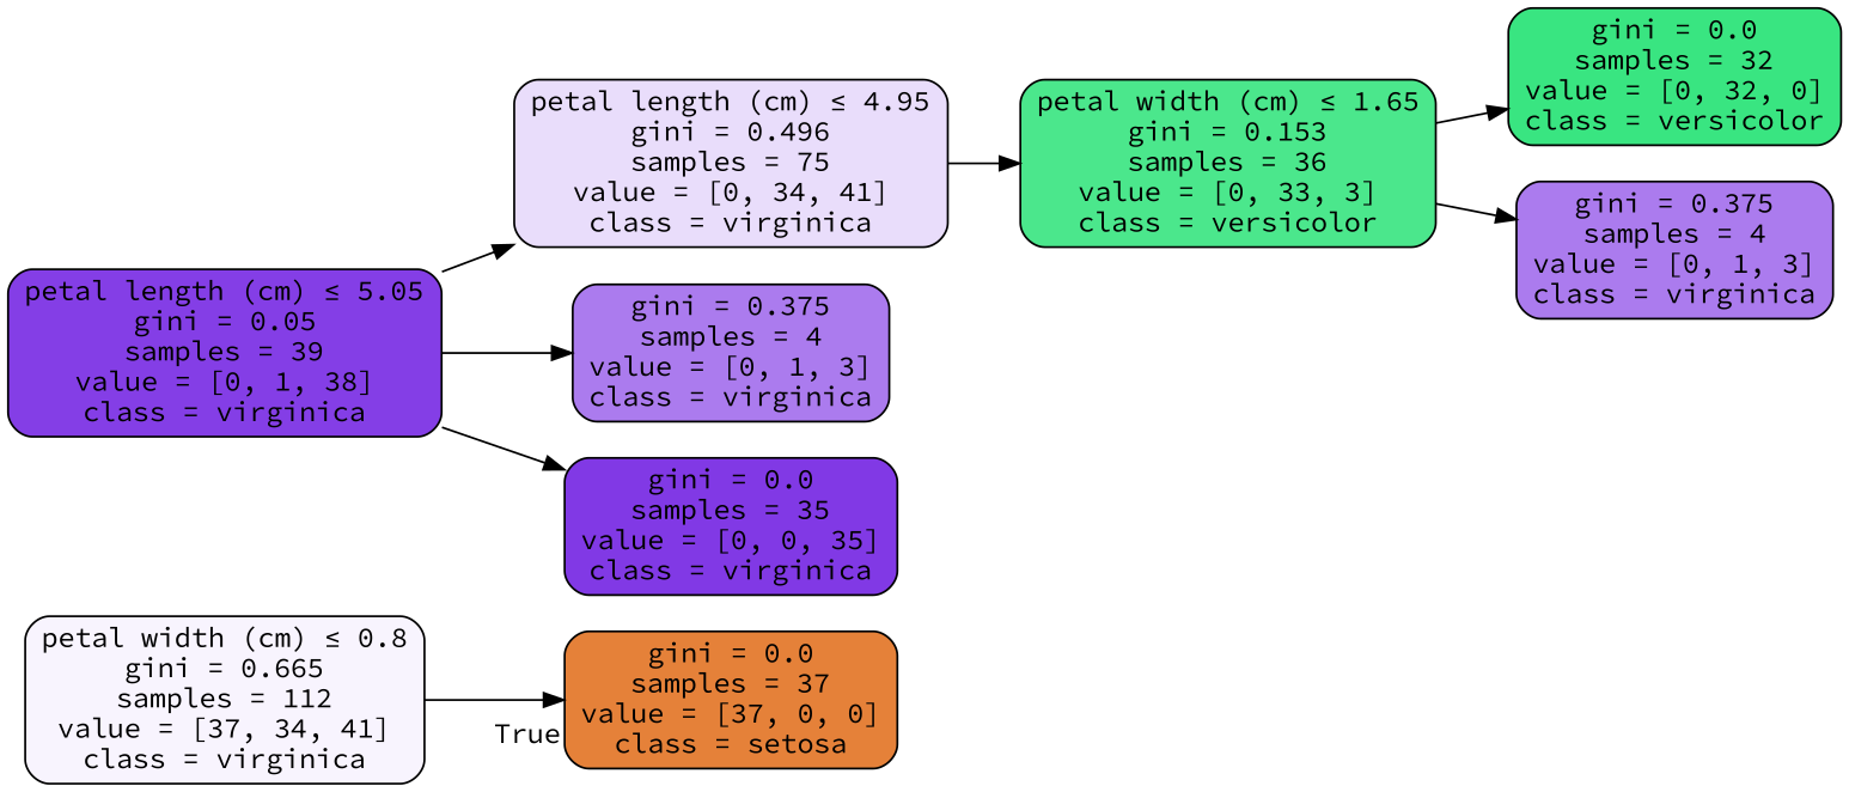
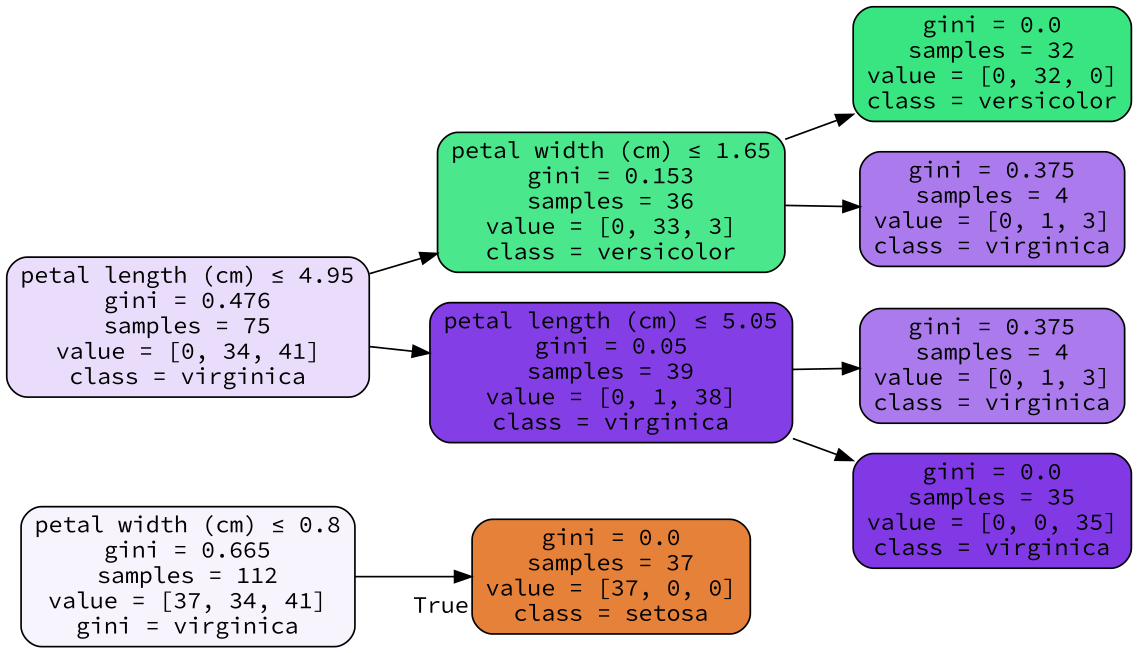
  digraph {
    fontname="Source Code Pro"
    rankdir=LR
    node [color=black fillcolor="#ab7bee" fontname="Source Code Pro" shape=box style="filled, rounded"]
    edge [fontname="Source Code Pro"]
-   n1 [fillcolor="#f8f4fe" label=<petal width (cm) &le; 0.8<br/>gini = 0.665<br/>samples = 112<br/>value = [37, 34, 41]<br/>class = virginica>]
+   n1 [fillcolor="#f8f4fe" label=<petal width (cm) &le; 0.8<br/>gini = 0.665<br/>samples = 112<br/>value = [37, 34, 41]<br/>gini = virginica>]
    n2 [fillcolor="#e58139" label=<gini = 0.0<br/>samples = 37<br/>value = [37, 0, 0]<br/>class = setosa>]
-   n3 [fillcolor="#e9ddfb" label=<petal length (cm) &le; 4.95<br/>gini = 0.496<br/>samples = 75<br/>value = [0, 34, 41]<br/>class = virginica>]
+   n3 [fillcolor="#e9ddfb" label=<petal length (cm) &le; 4.95<br/>gini = 0.476<br/>samples = 75<br/>value = [0, 34, 41]<br/>class = virginica>]
    n4 [fillcolor="#4be78c" label=<petal width (cm) &le; 1.65<br/>gini = 0.153<br/>samples = 36<br/>value = [0, 33, 3]<br/>class = versicolor>]
    n5 [fillcolor="#843ee6" label=<petal length (cm) &le; 5.05<br/>gini = 0.05<br/>samples = 39<br/>value = [0, 1, 38]<br/>class = virginica>]
    n6 [fillcolor="#39e581" label=<gini = 0.0<br/>samples = 32<br/>value = [0, 32, 0]<br/>class = versicolor>]
    n7 [label=<gini = 0.375<br/>samples = 4<br/>value = [0, 1, 3]<br/>class = virginica>]
    n8 [label=<gini = 0.375<br/>samples = 4<br/>value = [0, 1, 3]<br/>class = virginica>]
    n9 [fillcolor="#8139e5" label=<gini = 0.0<br/>samples = 35<br/>value = [0, 0, 35]<br/>class = virginica>]
    n1 -> n2 [headlabel=True labelangle=45 labeldistance=2.5]
    n3 -> n4
-   n5 -> n3
+   n3 -> n5
    n4 -> n6
    n4 -> n7
    n5 -> n8
    n5 -> n9
  }
